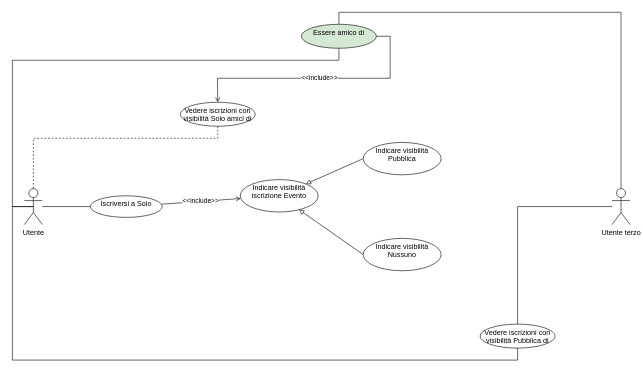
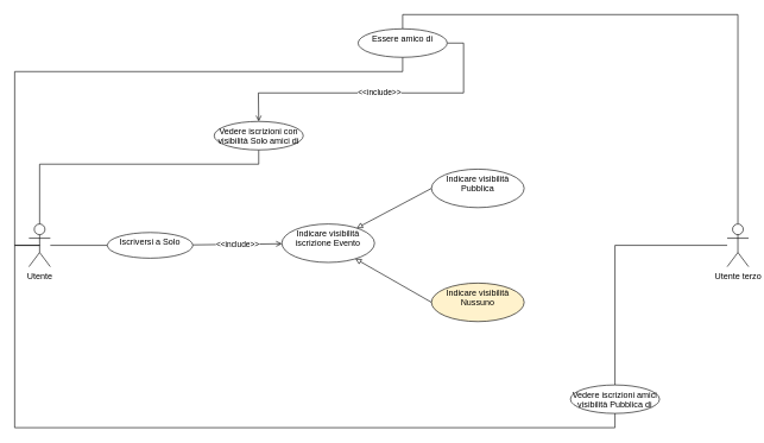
  <mxCell id="0" />
  <mxCell id="1" parent="0" />
  <mxCell id="2" value="" style="rounded=0;orthogonalLoop=1;jettySize=auto;html=1;endArrow=none;endFill=0;" edge="1" parent="1" source="3" target="8"><mxGeometry relative="1" as="geometry" /></mxCell>
  <mxCell id="3" value="Utente" style="shape=umlActor;verticalLabelPosition=bottom;verticalAlign=top;html=1;outlineConnect=0;" vertex="1" parent="1"><mxGeometry x="40" y="314" width="30" height="60" as="geometry" /></mxCell>
  <mxCell id="4" style="edgeStyle=orthogonalEdgeStyle;rounded=0;orthogonalLoop=1;jettySize=auto;html=1;entryX=0.5;entryY=0;entryDx=0;entryDy=0;endArrow=none;endFill=0;" edge="1" parent="1" source="6" target="15"><mxGeometry relative="1" as="geometry" /></mxCell>
  <mxCell id="5" style="edgeStyle=orthogonalEdgeStyle;rounded=0;orthogonalLoop=1;jettySize=auto;html=1;entryX=0.5;entryY=0;entryDx=0;entryDy=0;endArrow=none;endFill=0;" edge="1" parent="1" source="6" target="18"><mxGeometry relative="1" as="geometry"><Array as="points"><mxPoint x="1035" y="20" /><mxPoint x="564" y="20" /></Array></mxGeometry></mxCell>
  <mxCell id="6" value="Utente terzo" style="shape=umlActor;verticalLabelPosition=bottom;verticalAlign=top;html=1;outlineConnect=0;" vertex="1" parent="1"><mxGeometry x="1020" y="314" width="30" height="60" as="geometry" /></mxCell>
  <mxCell id="7" value="&amp;lt;&amp;lt;include&amp;gt;&amp;gt;" style="rounded=0;orthogonalLoop=1;jettySize=auto;html=1;endArrow=open;endFill=0;" edge="1" parent="1" source="8" target="11"><mxGeometry relative="1" as="geometry"><mxPoint x="400" y="341" as="sourcePoint" /></mxGeometry></mxCell>
  <mxCell id="8" value="Iscriversi a Solo" style="ellipse;whiteSpace=wrap;html=1;verticalAlign=top;" vertex="1" parent="1"><mxGeometry x="150" y="326" width="120" height="36" as="geometry" /></mxCell>
  <mxCell id="9" style="edgeStyle=none;rounded=0;orthogonalLoop=1;jettySize=auto;html=1;endArrow=block;endFill=0;exitX=0;exitY=0.5;exitDx=0;exitDy=0;" edge="1" parent="1" source="12" target="11"><mxGeometry relative="1" as="geometry" /></mxCell>
  <mxCell id="10" style="edgeStyle=none;rounded=0;orthogonalLoop=1;jettySize=auto;html=1;endArrow=block;endFill=0;exitX=0;exitY=0.5;exitDx=0;exitDy=0;" edge="1" parent="1" source="13" target="11"><mxGeometry relative="1" as="geometry" /></mxCell>
- <mxCell id="11" value="Indicare visibilità iscrizione Evento" style="ellipse;whiteSpace=wrap;html=1;verticalAlign=top;" vertex="1" parent="1"><mxGeometry x="400" y="299" width="130" height="54" as="geometry" /></mxCell>
+ <mxCell id="11" value="Indicare visibilità iscrizione Evento" style="ellipse;whiteSpace=wrap;html=1;verticalAlign=top;" vertex="1" parent="1"><mxGeometry x="395" y="314" width="130" height="54" as="geometry" /></mxCell>
  <mxCell id="12" value="Indicare visibilità Pubblica" style="ellipse;whiteSpace=wrap;html=1;verticalAlign=top;" vertex="1" parent="1"><mxGeometry x="605" y="237" width="130" height="54" as="geometry" /></mxCell>
- <mxCell id="13" value="Indicare visibilità Nussuno" style="ellipse;whiteSpace=wrap;html=1;verticalAlign=top;" vertex="1" parent="1"><mxGeometry x="605" y="397" width="130" height="54" as="geometry" /></mxCell>
+ <mxCell id="13" value="Indicare visibilità Nussuno" style="ellipse;whiteSpace=wrap;html=1;verticalAlign=top;fillColor=#fff2cc;" vertex="1" parent="1"><mxGeometry x="605" y="397" width="130" height="54" as="geometry" /></mxCell>
  <mxCell id="14" style="edgeStyle=orthogonalEdgeStyle;rounded=0;orthogonalLoop=1;jettySize=auto;html=1;entryX=0.5;entryY=0.5;entryDx=0;entryDy=0;entryPerimeter=0;endArrow=none;endFill=0;" edge="1" parent="1" source="15" target="3"><mxGeometry relative="1" as="geometry"><Array as="points"><mxPoint x="862" y="600" /><mxPoint x="20" y="600" /><mxPoint x="20" y="344" /></Array></mxGeometry></mxCell>
- <mxCell id="15" value="Vedere iscrizioni con visibilità Pubblica di" style="ellipse;whiteSpace=wrap;html=1;verticalAlign=top;" vertex="1" parent="1"><mxGeometry x="800" y="540" width="125" height="40" as="geometry" /></mxCell>
+ <mxCell id="15" value="Vedere iscrizioni amici visibilità Pubblica di" style="ellipse;whiteSpace=wrap;html=1;verticalAlign=top;" vertex="1" parent="1"><mxGeometry x="800" y="540" width="125" height="40" as="geometry" /></mxCell>
  <mxCell id="16" style="edgeStyle=orthogonalEdgeStyle;rounded=0;orthogonalLoop=1;jettySize=auto;html=1;entryX=0.5;entryY=0.5;entryDx=0;entryDy=0;entryPerimeter=0;endArrow=none;endFill=0;" edge="1" parent="1" source="18" target="3"><mxGeometry relative="1" as="geometry"><Array as="points"><mxPoint x="565" y="100" /><mxPoint x="20" y="100" /><mxPoint x="20" y="344" /></Array></mxGeometry></mxCell>
  <mxCell id="17" value="&amp;lt;&amp;lt;include&amp;gt;&amp;gt;" style="edgeStyle=orthogonalEdgeStyle;rounded=0;orthogonalLoop=1;jettySize=auto;html=1;endArrow=open;endFill=0;exitX=1;exitY=0.5;exitDx=0;exitDy=0;" edge="1" parent="1" source="18" target="20"><mxGeometry relative="1" as="geometry"><Array as="points"><mxPoint x="650" y="60" /><mxPoint x="650" y="130" /><mxPoint x="362" y="130" /></Array></mxGeometry></mxCell>
- <mxCell id="18" value="Essere amico di" style="ellipse;whiteSpace=wrap;html=1;verticalAlign=top;fillColor=#d5e8d4;" vertex="1" parent="1"><mxGeometry x="502" y="40" width="125" height="40" as="geometry" /></mxCell>
- <mxCell id="19" style="edgeStyle=orthogonalEdgeStyle;rounded=0;orthogonalLoop=1;jettySize=auto;html=1;entryX=0.5;entryY=0;entryDx=0;entryDy=0;entryPerimeter=0;endArrow=none;endFill=0;dashed=1;" edge="1" parent="1" source="20" target="3"><mxGeometry relative="1" as="geometry"><Array as="points"><mxPoint x="362" y="230" /><mxPoint x="55" y="230" /></Array></mxGeometry></mxCell>
+ <mxCell id="18" value="Essere amico di" style="ellipse;whiteSpace=wrap;html=1;verticalAlign=top;" vertex="1" parent="1"><mxGeometry x="502" y="40" width="125" height="40" as="geometry" /></mxCell>
+ <mxCell id="19" style="edgeStyle=orthogonalEdgeStyle;rounded=0;orthogonalLoop=1;jettySize=auto;html=1;entryX=0.5;entryY=0;entryDx=0;entryDy=0;entryPerimeter=0;endArrow=none;endFill=0;" edge="1" parent="1" source="20" target="3"><mxGeometry relative="1" as="geometry"><Array as="points"><mxPoint x="362" y="230" /><mxPoint x="55" y="230" /></Array></mxGeometry></mxCell>
  <mxCell id="20" value="Vedere iscrizioni con visibilità Solo amici di" style="ellipse;whiteSpace=wrap;html=1;verticalAlign=top;" vertex="1" parent="1"><mxGeometry x="300" y="170" width="125" height="40" as="geometry" /></mxCell>
